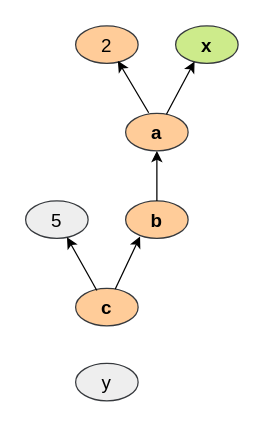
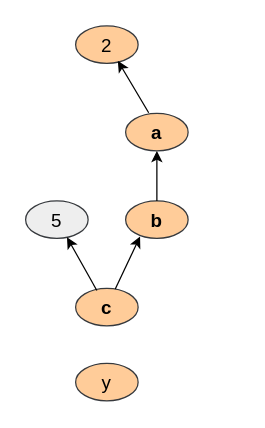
  <mxCell id="0" />
  <mxCell id="1" parent="0" />
- <mxCell id="2" value="x" style="ellipse;whiteSpace=wrap;html=1;fontStyle=1;fillColor=#cdeb8b;strokeColor=#36393d;fontSize=15;" vertex="1" parent="1"><mxGeometry x="140" y="20" width="50" height="30" as="geometry" /></mxCell>
  <mxCell id="3" value="&lt;span style=&quot;font-weight: normal&quot;&gt;2&lt;/span&gt;" style="ellipse;whiteSpace=wrap;html=1;fontStyle=1;fillColor=#ffcc99;strokeColor=#36393d;fontSize=15;" vertex="1" parent="1"><mxGeometry x="60" y="20" width="50" height="30" as="geometry" /></mxCell>
  <mxCell id="4" value="&lt;span style=&quot;&quot;&gt;a&lt;/span&gt;" style="ellipse;whiteSpace=wrap;html=1;fontStyle=1;fillColor=#ffcc99;strokeColor=#36393d;fontSize=15;" vertex="1" parent="1"><mxGeometry x="100" y="90" width="50" height="30" as="geometry" /></mxCell>
- <mxCell id="5" value="" style="endArrow=classic;html=1;fontSize=15;entryX=0.303;entryY=0.95;entryDx=0;entryDy=0;entryPerimeter=0;" edge="1" parent="1" source="4" target="2"><mxGeometry width="50" height="50" relative="1" as="geometry"><mxPoint x="130" y="480" as="sourcePoint" /><mxPoint x="180" y="430" as="targetPoint" /></mxGeometry></mxCell>
  <mxCell id="6" value="" style="endArrow=classic;html=1;fontSize=15;entryX=0.676;entryY=0.935;entryDx=0;entryDy=0;exitX=0.369;exitY=-0.017;exitDx=0;exitDy=0;exitPerimeter=0;entryPerimeter=0;" edge="1" parent="1" source="4" target="3"><mxGeometry width="50" height="50" relative="1" as="geometry"><mxPoint x="140.458" y="100.362" as="sourcePoint" /><mxPoint x="157.322" y="55.607" as="targetPoint" /></mxGeometry></mxCell>
  <mxCell id="7" value="&lt;span&gt;b&lt;/span&gt;" style="ellipse;whiteSpace=wrap;html=1;fontStyle=1;fillColor=#ffcc99;strokeColor=#36393d;fontSize=15;" vertex="1" parent="1"><mxGeometry x="100" y="160" width="50" height="30" as="geometry" /></mxCell>
  <mxCell id="8" value="" style="endArrow=classic;html=1;fontSize=15;entryX=0.5;entryY=1;entryDx=0;entryDy=0;exitX=0.5;exitY=0;exitDx=0;exitDy=0;" edge="1" parent="1" source="7" target="4"><mxGeometry width="50" height="50" relative="1" as="geometry"><mxPoint x="128.45" y="99.49" as="sourcePoint" /><mxPoint x="103.8" y="58.05" as="targetPoint" /></mxGeometry></mxCell>
  <mxCell id="9" value="&lt;span&gt;c&lt;/span&gt;" style="ellipse;whiteSpace=wrap;html=1;fontStyle=1;fillColor=#ffcc99;strokeColor=#36393d;fontSize=15;" vertex="1" parent="1"><mxGeometry x="60" y="230" width="50" height="30" as="geometry" /></mxCell>
  <mxCell id="10" value="&lt;span style=&quot;font-weight: normal&quot;&gt;5&lt;/span&gt;" style="ellipse;whiteSpace=wrap;html=1;fontStyle=1;fillColor=#eeeeee;strokeColor=#36393d;fontSize=15;" vertex="1" parent="1"><mxGeometry x="20" y="160" width="50" height="30" as="geometry" /></mxCell>
  <mxCell id="11" value="" style="endArrow=classic;html=1;fontSize=15;entryX=0.231;entryY=0.953;entryDx=0;entryDy=0;entryPerimeter=0;" edge="1" parent="1" source="9" target="7"><mxGeometry width="50" height="50" relative="1" as="geometry"><mxPoint x="128.45" y="99.49" as="sourcePoint" /><mxPoint x="103.8" y="58.05" as="targetPoint" /></mxGeometry></mxCell>
  <mxCell id="12" value="" style="endArrow=classic;html=1;fontSize=15;exitX=0.34;exitY=0.057;exitDx=0;exitDy=0;exitPerimeter=0;" edge="1" parent="1" source="9" target="10"><mxGeometry width="50" height="50" relative="1" as="geometry"><mxPoint x="101.777" y="240.562" as="sourcePoint" /><mxPoint x="121.55" y="198.59" as="targetPoint" /></mxGeometry></mxCell>
- <mxCell id="13" value="&lt;span style=&quot;font-weight: normal&quot;&gt;y&lt;/span&gt;" style="ellipse;whiteSpace=wrap;html=1;fontStyle=1;fillColor=#eeeeee;strokeColor=#36393d;fontSize=15;" vertex="1" parent="1"><mxGeometry x="60" y="290" width="50" height="30" as="geometry" /></mxCell>
+ <mxCell id="13" value="&lt;span style=&quot;font-weight: normal&quot;&gt;y&lt;/span&gt;" style="ellipse;whiteSpace=wrap;html=1;fontStyle=1;fillColor=#ffcc99;strokeColor=#36393d;fontSize=15;" vertex="1" parent="1"><mxGeometry x="60" y="290" width="50" height="30" as="geometry" /></mxCell>
